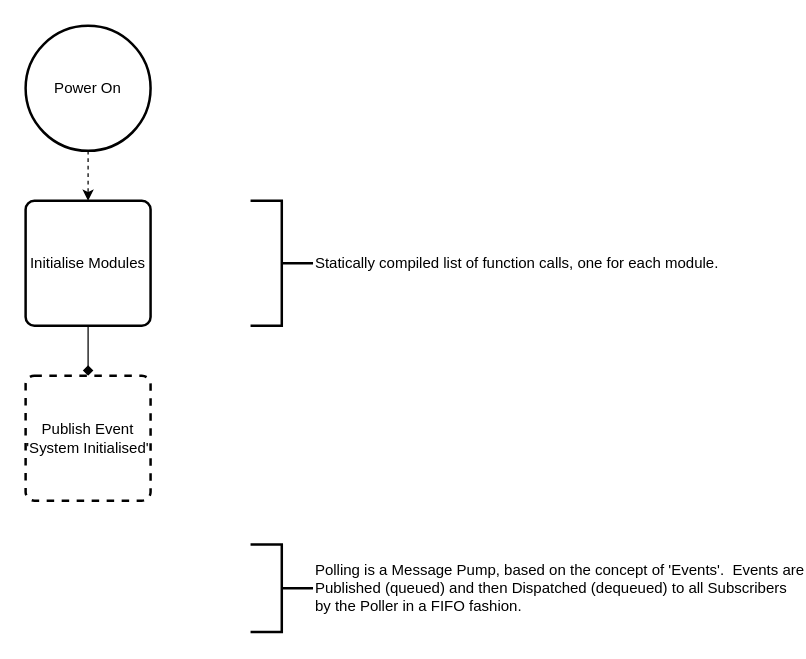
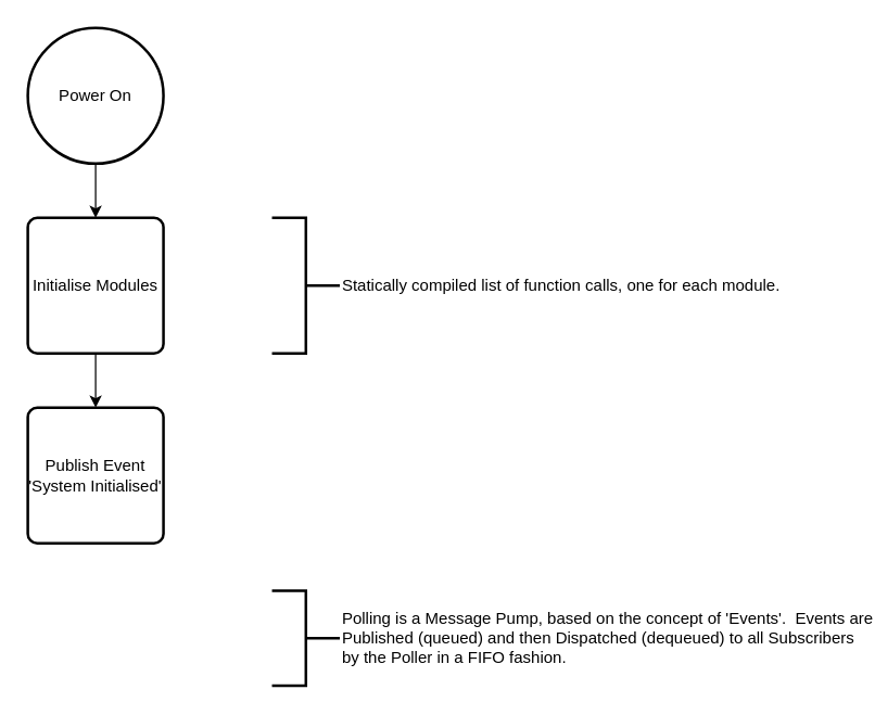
  <mxCell id="0" />
  <mxCell id="1" parent="0" />
- <mxCell id="2" style="edgeStyle=orthogonalEdgeStyle;rounded=0;orthogonalLoop=1;jettySize=auto;html=1;dashed=1;" edge="1" parent="1" source="3" target="5"><mxGeometry relative="1" as="geometry" /></mxCell>
+ <mxCell id="2" style="edgeStyle=orthogonalEdgeStyle;rounded=0;orthogonalLoop=1;jettySize=auto;html=1;" edge="1" parent="1" source="3" target="5"><mxGeometry relative="1" as="geometry" /></mxCell>
  <mxCell id="3" value="Power On" style="strokeWidth=2;html=1;shape=mxgraph.flowchart.start_2;whiteSpace=wrap;" vertex="1" parent="1"><mxGeometry x="20" y="20" width="100" height="100" as="geometry" /></mxCell>
- <mxCell id="4" style="edgeStyle=orthogonalEdgeStyle;rounded=0;orthogonalLoop=1;jettySize=auto;html=1;endArrow=diamond;" edge="1" parent="1" source="5" target="6"><mxGeometry relative="1" as="geometry" /></mxCell>
+ <mxCell id="4" style="edgeStyle=orthogonalEdgeStyle;rounded=0;orthogonalLoop=1;jettySize=auto;html=1;" edge="1" parent="1" source="5" target="6"><mxGeometry relative="1" as="geometry" /></mxCell>
  <mxCell id="5" value="Initialise Modules" style="rounded=1;whiteSpace=wrap;html=1;absoluteArcSize=1;arcSize=14;strokeWidth=2;" vertex="1" parent="1"><mxGeometry x="20" y="160" width="100" height="100" as="geometry" /></mxCell>
- <mxCell id="6" value="Publish Event 'System Initialised'" style="rounded=1;whiteSpace=wrap;html=1;absoluteArcSize=1;arcSize=14;strokeWidth=2;dashed=1;" vertex="1" parent="1"><mxGeometry x="20" y="300" width="100" height="100" as="geometry" /></mxCell>
+ <mxCell id="6" value="Publish Event 'System Initialised'" style="rounded=1;whiteSpace=wrap;html=1;absoluteArcSize=1;arcSize=14;strokeWidth=2;" vertex="1" parent="1"><mxGeometry x="20" y="300" width="100" height="100" as="geometry" /></mxCell>
  <mxCell id="7" value="Polling is a Message Pump, based on the concept of 'Events'.&amp;nbsp; Events are&lt;br&gt;Published (queued) and then Dispatched (dequeued) to all Subscribers&lt;br&gt;by the Poller in a FIFO fashion.&lt;br&gt;" style="strokeWidth=2;html=1;shape=mxgraph.flowchart.annotation_2;align=left;flipH=1;labelPosition=right;verticalLabelPosition=middle;verticalAlign=middle;" vertex="1" parent="1"><mxGeometry x="200" y="435" width="50" height="70" as="geometry" /></mxCell>
  <mxCell id="8" value="Statically compiled list of function calls, one for each module." style="strokeWidth=2;html=1;shape=mxgraph.flowchart.annotation_2;align=left;labelPosition=right;verticalLabelPosition=middle;verticalAlign=middle;flipH=1;" vertex="1" parent="1"><mxGeometry x="200" y="160" width="50" height="100" as="geometry" /></mxCell>
